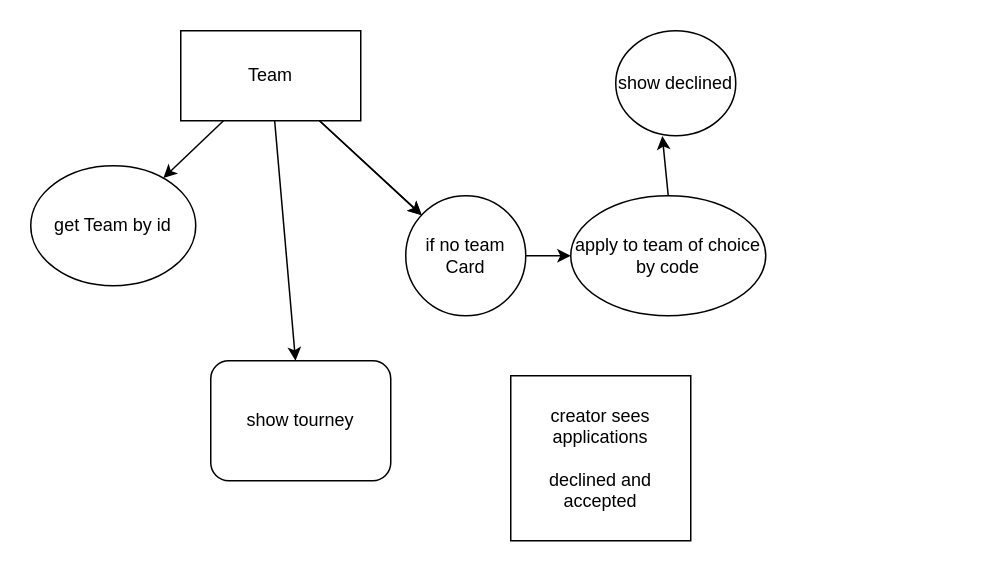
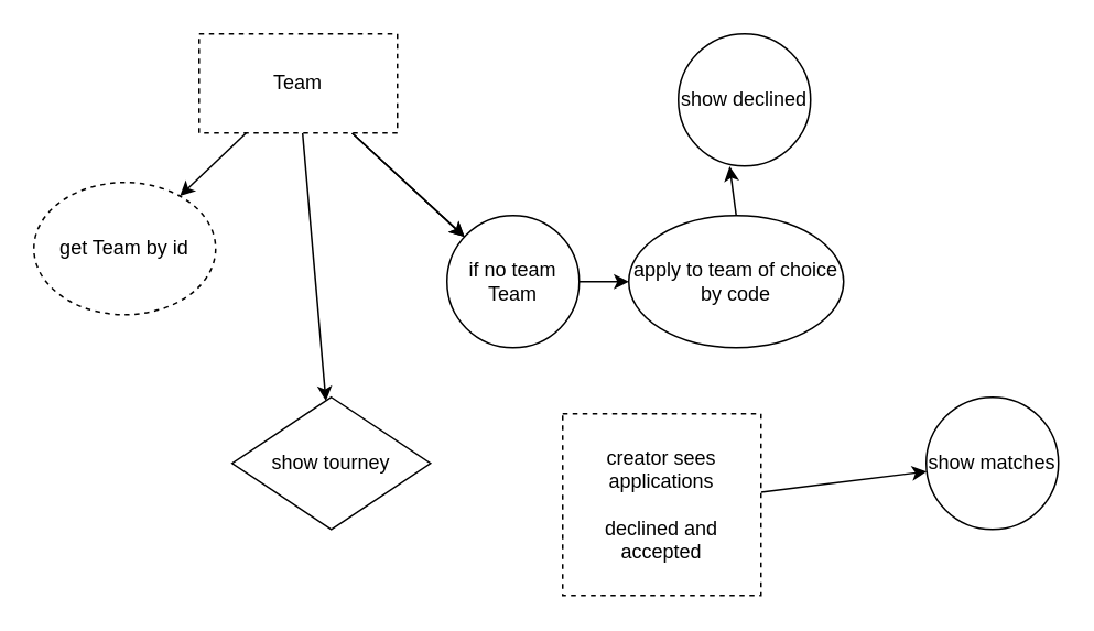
  <mxCell id="0" />
  <mxCell id="1" parent="0" />
  <mxCell id="2" value="" style="edgeStyle=none;html=1;" edge="1" parent="1" source="6" target="7"><mxGeometry relative="1" as="geometry" /></mxCell>
  <mxCell id="3" value="" style="edgeStyle=none;html=1;" edge="1" parent="1" source="6" target="9"><mxGeometry relative="1" as="geometry" /></mxCell>
  <mxCell id="4" value="" style="edgeStyle=none;html=1;" edge="1" parent="1" source="6" target="9"><mxGeometry relative="1" as="geometry" /></mxCell>
  <mxCell id="5" value="" style="edgeStyle=none;html=1;" edge="1" parent="1" source="6" target="10"><mxGeometry relative="1" as="geometry" /></mxCell>
- <mxCell id="6" value="Team" style="whiteSpace=wrap;html=1;" vertex="1" parent="1"><mxGeometry x="120" y="20" width="120" height="60" as="geometry" /></mxCell>
- <mxCell id="7" value="get Team by id" style="ellipse;whiteSpace=wrap;html=1;" vertex="1" parent="1"><mxGeometry x="20" y="110" width="110" height="80" as="geometry" /></mxCell>
+ <mxCell id="6" value="Team" style="whiteSpace=wrap;html=1;dashed=1;" vertex="1" parent="1"><mxGeometry x="120" y="20" width="120" height="60" as="geometry" /></mxCell>
+ <mxCell id="7" value="get Team by id" style="ellipse;whiteSpace=wrap;html=1;dashed=1;" vertex="1" parent="1"><mxGeometry x="20" y="110" width="110" height="80" as="geometry" /></mxCell>
  <mxCell id="8" value="" style="edgeStyle=none;html=1;" edge="1" parent="1" source="9" target="16"><mxGeometry relative="1" as="geometry" /></mxCell>
- <mxCell id="9" value="if no team&lt;div&gt;Card&lt;/div&gt;" style="ellipse;whiteSpace=wrap;html=1;" vertex="1" parent="1"><mxGeometry x="270" y="130" width="80" height="80" as="geometry" /></mxCell>
- <mxCell id="10" value="show tourney" style="whiteSpace=wrap;html=1;rounded=1;" vertex="1" parent="1"><mxGeometry x="140" y="240" width="120" height="80" as="geometry" /></mxCell>
- <mxCell id="12" value="creator sees applications&lt;br&gt;&lt;br&gt;declined and accepted" style="whiteSpace=wrap;html=1;" vertex="1" parent="1"><mxGeometry x="340" y="250" width="120" height="110" as="geometry" /></mxCell>
- <mxCell id="14" value="show declined" style="ellipse;whiteSpace=wrap;html=1;" vertex="1" parent="1"><mxGeometry x="410" y="20" width="80" height="70" as="geometry" /></mxCell>
+ <mxCell id="9" value="if no team&lt;div&gt;Team&lt;/div&gt;" style="ellipse;whiteSpace=wrap;html=1;" vertex="1" parent="1"><mxGeometry x="270" y="130" width="80" height="80" as="geometry" /></mxCell>
+ <mxCell id="10" value="show tourney" style="rhombus;whiteSpace=wrap;html=1;" vertex="1" parent="1"><mxGeometry x="140" y="240" width="120" height="80" as="geometry" /></mxCell>
+ <mxCell id="11" value="" style="edgeStyle=none;html=1;" edge="1" parent="1" source="12" target="13"><mxGeometry relative="1" as="geometry" /></mxCell>
+ <mxCell id="12" value="creator sees applications&lt;br&gt;&lt;br&gt;declined and accepted" style="whiteSpace=wrap;html=1;dashed=1;" vertex="1" parent="1"><mxGeometry x="340" y="250" width="120" height="110" as="geometry" /></mxCell>
+ <mxCell id="13" value="show matches" style="ellipse;whiteSpace=wrap;html=1;" vertex="1" parent="1"><mxGeometry x="560" y="240" width="80" height="80" as="geometry" /></mxCell>
+ <mxCell id="14" value="show declined" style="ellipse;whiteSpace=wrap;html=1;" vertex="1" parent="1"><mxGeometry x="410" y="20" width="80" height="80" as="geometry" /></mxCell>
  <mxCell id="15" style="edgeStyle=none;html=1;exitX=0;exitY=0.5;exitDx=0;exitDy=0;" edge="1" parent="1" source="16"><mxGeometry relative="1" as="geometry"><mxPoint x="410" y="170" as="targetPoint" /></mxGeometry></mxCell>
  <mxCell id="16" value="apply to team of choice&lt;div&gt;by code&lt;/div&gt;" style="ellipse;whiteSpace=wrap;html=1;" vertex="1" parent="1"><mxGeometry x="380" y="130" width="130" height="80" as="geometry" /></mxCell>
  <mxCell id="17" style="edgeStyle=none;html=1;exitX=0.5;exitY=0;exitDx=0;exitDy=0;entryX=0.388;entryY=1.003;entryDx=0;entryDy=0;entryPerimeter=0;" edge="1" parent="1" source="16" target="14"><mxGeometry relative="1" as="geometry" /></mxCell>
